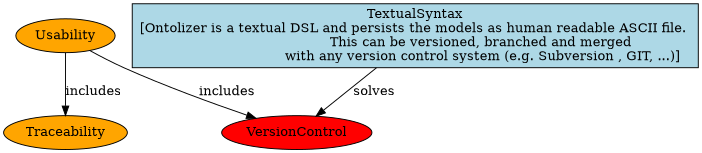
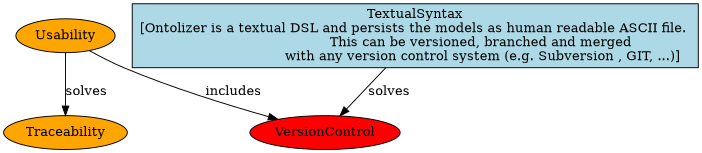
  digraph {
    node [fillcolor=orange shape=oval style=filled]
    VersionControl [fillcolor=red]
    Usability
    Traceability
    n4 [fillcolor=lightblue label="TextualSyntax\n[Ontolizer is a textual DSL and persists the models as human readable ASCII file. \n				This can be versioned, branched and merged \n				with any version control system (e.g. Subversion , GIT, ...)]" shape=rectangle]
    Usability -> VersionControl [label=includes]
-   Usability -> Traceability [label=includes]
+   Usability -> Traceability [label=solves]
    n4 -> VersionControl [label=solves]
  }
